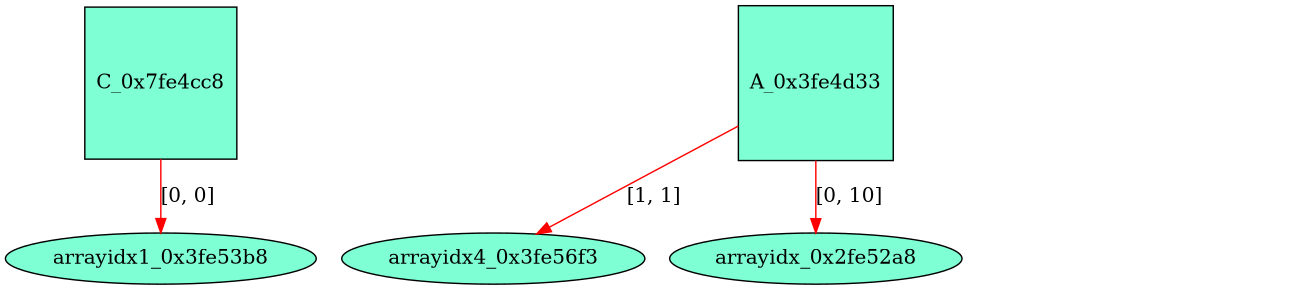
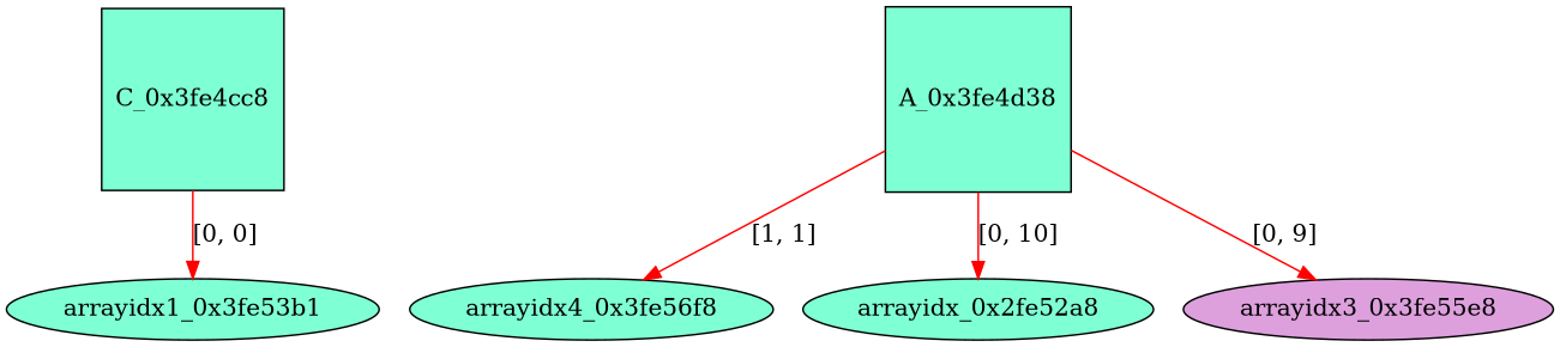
  digraph {
    node [fillcolor=aquamarine shape=ellipse style=filled]
    edge [color=red]
-   C_0x3fe4cc8 [shape=square label=C_0x7fe4cc8]
-   arrayidx1_0x3fe53b8
-   A_0x3fe4d38 [shape=square label=A_0x3fe4d33]
-   arrayidx4_0x3fe56f8 [label=arrayidx4_0x3fe56f3]
+   C_0x3fe4cc8 [shape=square]
+   arrayidx1_0x3fe53b8 [label=arrayidx1_0x3fe53b1]
+   A_0x3fe4d38 [shape=square]
+   arrayidx4_0x3fe56f8
    n5 [label=arrayidx_0x2fe52a8]
+   arrayidx3_0x3fe55e8 [fillcolor=plum]
    C_0x3fe4cc8 -> arrayidx1_0x3fe53b8 [label="[0, 0]"]
    A_0x3fe4d38 -> arrayidx4_0x3fe56f8 [label="[1, 1]"]
    A_0x3fe4d38 -> n5 [label="[0, 10]"]
+   A_0x3fe4d38 -> arrayidx3_0x3fe55e8 [label="[0, 9]"]
  }
